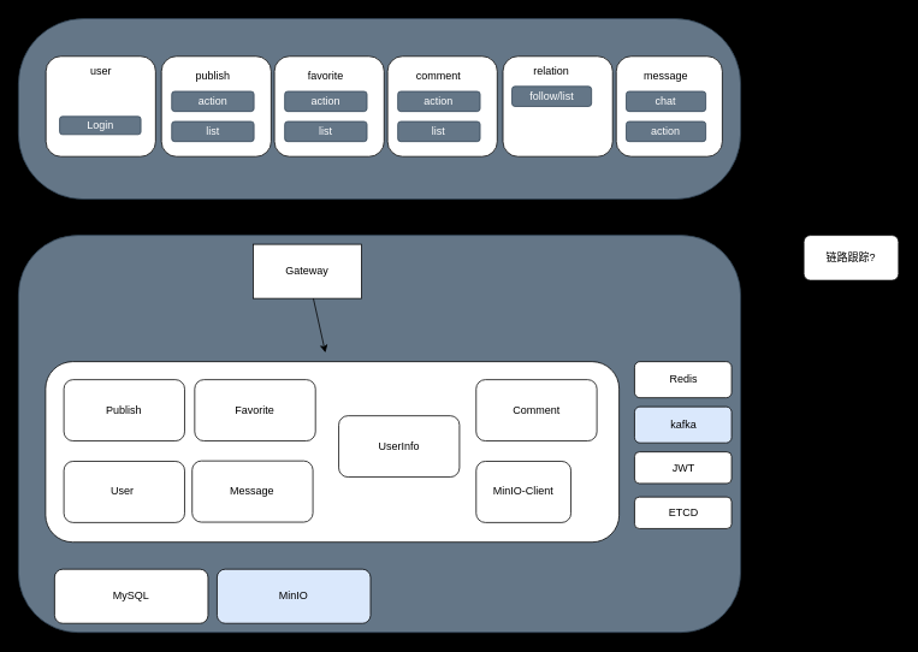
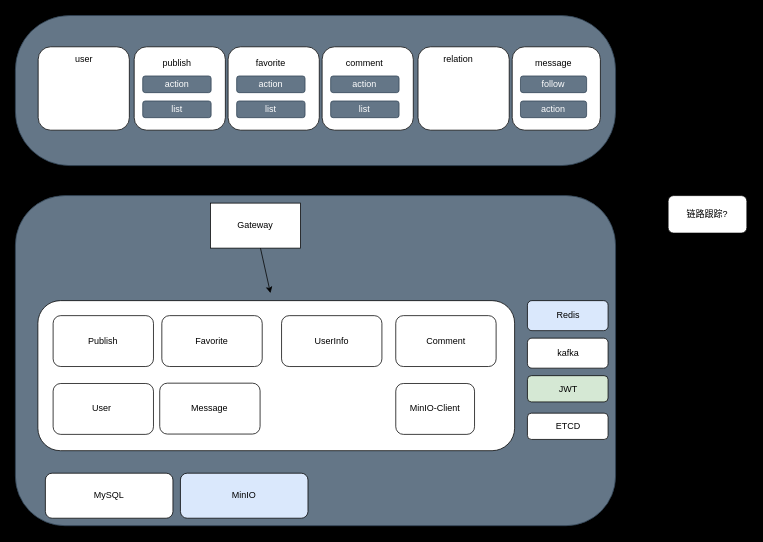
  <mxCell id="0" />
  <mxCell id="1" parent="0" />
  <mxCell id="2" value="" style="rounded=1;whiteSpace=wrap;html=1;fillColor=#647687;strokeColor=#314354;fontColor=#ffffff;" parent="1" vertex="1"><mxGeometry x="20" y="260" width="800" height="440" as="geometry" /></mxCell>
  <mxCell id="3" value="MySQL" style="rounded=1;whiteSpace=wrap;html=1;" parent="1" vertex="1"><mxGeometry y="630" width="170" height="60" as="geometry" x="60" /></mxCell>
  <mxCell id="4" value="" style="group;rounded=1;arcSize=41;" parent="1" vertex="1" connectable="0"><mxGeometry x="20" y="20" width="800" height="200" as="geometry" /></mxCell>
  <mxCell id="5" value="" style="rounded=1;whiteSpace=wrap;html=1;glass=0;fillColor=#647687;strokeColor=#314354;fontColor=#ffffff;arcSize=36;" parent="4" vertex="1"><mxGeometry width="800" height="200" as="geometry" /></mxCell>
  <mxCell id="6" value="" style="group;rounded=1;" parent="4" vertex="1" connectable="0"><mxGeometry x="164.689" y="47.222" width="115.19" height="105.556" as="geometry" /></mxCell>
  <mxCell id="7" value="" style="rounded=1;whiteSpace=wrap;html=1;" parent="6" vertex="1"><mxGeometry x="-6.329" y="-5.556" width="121.519" height="111.111" as="geometry" /></mxCell>
  <mxCell id="8" value="list" style="rounded=1;whiteSpace=wrap;html=1;glass=0;fillColor=#647687;strokeColor=#314354;fontColor=#ffffff;" parent="6" vertex="1"><mxGeometry x="5.063" y="66.667" width="91.139" height="22.222" as="geometry" /></mxCell>
  <mxCell id="9" value="action" style="rounded=1;whiteSpace=wrap;html=1;glass=0;fillColor=#647687;strokeColor=#314354;fontColor=#ffffff;" parent="6" vertex="1"><mxGeometry x="5.063" y="33.333" width="91.139" height="22.222" as="geometry" /></mxCell>
  <mxCell id="10" value="publish" style="text;html=1;strokeColor=none;fillColor=none;align=center;verticalAlign=middle;whiteSpace=wrap;rounded=1;" parent="6" vertex="1"><mxGeometry x="20.253" width="60.759" height="33.333" as="geometry" /></mxCell>
  <mxCell id="11" value="" style="group;rounded=1;" parent="4" vertex="1" connectable="0"><mxGeometry x="30.38" y="41.667" width="121.519" height="111.111" as="geometry" /></mxCell>
  <mxCell id="12" value="" style="rounded=1;whiteSpace=wrap;html=1;" parent="11" vertex="1"><mxGeometry width="121.519" height="111.111" as="geometry" /></mxCell>
- <mxCell id="13" value="Login" style="rounded=1;whiteSpace=wrap;html=1;glass=0;fillColor=#647687;strokeColor=#314354;fontColor=#ffffff;gradientColor=none;aspect=fixed;" parent="11" vertex="1"><mxGeometry x="15.19" y="66.667" width="90" height="20" as="geometry" /></mxCell>
  <mxCell id="14" value="user" style="text;html=1;strokeColor=none;fillColor=none;align=center;verticalAlign=middle;whiteSpace=wrap;rounded=1;" parent="11" vertex="1"><mxGeometry x="30.38" width="60.759" height="33.333" as="geometry" /></mxCell>
  <mxCell id="15" value="" style="group;rounded=1;" parent="4" vertex="1" connectable="0"><mxGeometry x="289.873" y="47.222" width="115.19" height="105.556" as="geometry" /></mxCell>
  <mxCell id="16" value="" style="rounded=1;whiteSpace=wrap;html=1;" parent="15" vertex="1"><mxGeometry x="-6.329" y="-5.556" width="121.519" height="111.111" as="geometry" /></mxCell>
  <mxCell id="17" value="list" style="rounded=1;whiteSpace=wrap;html=1;glass=0;fillColor=#647687;strokeColor=#314354;fontColor=#ffffff;" parent="15" vertex="1"><mxGeometry x="5.063" y="66.667" width="91.139" height="22.222" as="geometry" /></mxCell>
  <mxCell id="18" value="action" style="rounded=1;whiteSpace=wrap;html=1;glass=0;fillColor=#647687;strokeColor=#314354;fontColor=#ffffff;" parent="15" vertex="1"><mxGeometry x="5.063" y="33.333" width="91.139" height="22.222" as="geometry" /></mxCell>
  <mxCell id="19" value="favorite" style="text;html=1;strokeColor=none;fillColor=none;align=center;verticalAlign=middle;whiteSpace=wrap;rounded=1;" parent="15" vertex="1"><mxGeometry x="20.253" width="60.759" height="33.333" as="geometry" /></mxCell>
  <mxCell id="20" value="" style="group;rounded=1;" parent="4" vertex="1" connectable="0"><mxGeometry x="668.354" y="47.222" width="111.392" height="105.556" as="geometry" /></mxCell>
  <mxCell id="21" value="" style="rounded=1;whiteSpace=wrap;html=1;" parent="20" vertex="1"><mxGeometry x="-6.12" y="-5.556" width="117.513" height="111.111" as="geometry" /></mxCell>
  <mxCell id="22" value="action" style="rounded=1;whiteSpace=wrap;html=1;glass=0;fillColor=#647687;strokeColor=#314354;fontColor=#ffffff;" parent="20" vertex="1"><mxGeometry x="4.896" y="66.667" width="88.135" height="22.222" as="geometry" /></mxCell>
- <mxCell id="23" value="chat" style="rounded=1;whiteSpace=wrap;html=1;glass=0;fillColor=#647687;strokeColor=#314354;fontColor=#ffffff;" parent="20" vertex="1"><mxGeometry x="4.896" y="33.333" width="88.135" height="22.222" as="geometry" /></mxCell>
+ <mxCell id="23" value="follow" style="rounded=1;whiteSpace=wrap;html=1;glass=0;fillColor=#647687;strokeColor=#314354;fontColor=#ffffff;" parent="20" vertex="1"><mxGeometry x="4.896" y="33.333" width="88.135" height="22.222" as="geometry" /></mxCell>
  <mxCell id="24" value="message" style="text;html=1;strokeColor=none;fillColor=none;align=center;verticalAlign=middle;whiteSpace=wrap;rounded=1;" parent="20" vertex="1"><mxGeometry x="19.585" width="58.756" height="33.333" as="geometry" /></mxCell>
  <mxCell id="25" value="" style="group;rounded=1;" parent="4" vertex="1" connectable="0"><mxGeometry x="415.19" y="47.222" width="324.051" height="144.444" as="geometry" /></mxCell>
  <mxCell id="26" value="" style="rounded=1;whiteSpace=wrap;html=1;" parent="25" vertex="1"><mxGeometry x="-6.329" y="-5.556" width="121.519" height="111.111" as="geometry" /></mxCell>
  <mxCell id="27" value="list" style="rounded=1;whiteSpace=wrap;html=1;glass=0;fillColor=#647687;strokeColor=#314354;fontColor=#ffffff;" parent="25" vertex="1"><mxGeometry x="5.063" y="66.667" width="91.139" height="22.222" as="geometry" /></mxCell>
  <mxCell id="28" value="action" style="rounded=1;whiteSpace=wrap;html=1;glass=0;fillColor=#647687;strokeColor=#314354;fontColor=#ffffff;" parent="25" vertex="1"><mxGeometry x="5.063" y="33.333" width="91.139" height="22.222" as="geometry" /></mxCell>
  <mxCell id="29" value="comment" style="text;html=1;strokeColor=none;fillColor=none;align=center;verticalAlign=middle;whiteSpace=wrap;rounded=1;" parent="25" vertex="1"><mxGeometry x="20.253" width="60.759" height="33.333" as="geometry" /></mxCell>
  <mxCell id="30" value="" style="group;rounded=1;" parent="4" vertex="1" connectable="0"><mxGeometry x="536.709" y="41.667" width="121.519" height="111.111" as="geometry" /></mxCell>
  <mxCell id="31" value="" style="rounded=1;whiteSpace=wrap;html=1;" parent="30" vertex="1"><mxGeometry width="121.519" height="111.111" as="geometry" /></mxCell>
  <mxCell id="32" value="" style="group;rounded=1;" parent="30" vertex="1" connectable="0"><mxGeometry x="5.063" width="111.392" height="105.556" as="geometry" /></mxCell>
  <mxCell id="33" value="" style="group;rounded=1;" parent="32" vertex="1" connectable="0"><mxGeometry x="4.896" width="102.82" height="100" as="geometry" /></mxCell>
- <mxCell id="34" value="follow/list" style="rounded=1;whiteSpace=wrap;html=1;glass=0;fillColor=#647687;strokeColor=#314354;fontColor=#ffffff;" parent="33" vertex="1"><mxGeometry y="33.333" width="88.135" height="22.222" as="geometry" /></mxCell>
  <mxCell id="35" value="relation" style="text;html=1;strokeColor=none;fillColor=none;align=center;verticalAlign=middle;whiteSpace=wrap;rounded=1;" parent="33" vertex="1"><mxGeometry x="14.689" width="58.756" height="33.333" as="geometry" /></mxCell>
  <mxCell id="36" value="" style="group" parent="1" vertex="1" connectable="0"><mxGeometry x="50" y="400" width="680" height="260" as="geometry" /></mxCell>
  <mxCell id="37" value="" style="rounded=1;whiteSpace=wrap;html=1;" parent="36" vertex="1"><mxGeometry width="635.41" height="200" as="geometry" /></mxCell>
  <mxCell id="38" value="" style="group" parent="36" vertex="1" connectable="0"><mxGeometry x="20.299" y="20.003" width="646.557" height="226.087" as="geometry" /></mxCell>
  <mxCell id="39" value="User&amp;nbsp;" style="rounded=1;whiteSpace=wrap;html=1;" parent="38" vertex="1"><mxGeometry y="90.435" width="133.77" height="67.826" as="geometry" /></mxCell>
  <mxCell id="40" value="Publish" style="rounded=1;whiteSpace=wrap;html=1;" parent="38" vertex="1"><mxGeometry width="133.77" height="67.826" as="geometry" /></mxCell>
  <mxCell id="41" value="Favorite" style="rounded=1;whiteSpace=wrap;html=1;" parent="38" vertex="1"><mxGeometry x="144.918" width="133.77" height="67.826" as="geometry" /></mxCell>
  <mxCell id="42" value="MinIO-Client" style="rounded=1;whiteSpace=wrap;html=1;" parent="38" vertex="1"><mxGeometry x="456.717" y="90.435" width="105" height="67.826" as="geometry" /></mxCell>
  <mxCell id="43" value="Message" style="rounded=1;whiteSpace=wrap;html=1;" parent="36" vertex="1"><mxGeometry x="162.393" y="110.003" width="133.77" height="67.826" as="geometry" /></mxCell>
- <mxCell id="44" value="UserInfo" style="rounded=1;whiteSpace=wrap;html=1;" parent="36" vertex="1"><mxGeometry x="324.784" y="60.008" width="133.77" height="67.826" as="geometry" /></mxCell>
+ <mxCell id="44" value="UserInfo" style="rounded=1;whiteSpace=wrap;html=1;" parent="36" vertex="1"><mxGeometry x="324.784" y="20.008" width="133.77" height="67.826" as="geometry" /></mxCell>
  <mxCell id="45" value="Comment" style="rounded=1;whiteSpace=wrap;html=1;" parent="36" vertex="1"><mxGeometry x="477.01" y="20.003" width="133.77" height="67.826" as="geometry" /></mxCell>
  <mxCell id="46" value="链路跟踪?" style="rounded=1;whiteSpace=wrap;html=1;glass=0;" parent="1" vertex="1"><mxGeometry x="890" y="260" width="105" height="50" as="geometry" /></mxCell>
  <mxCell id="47" value="MinIO" style="rounded=1;whiteSpace=wrap;html=1;glass=0;fillColor=#dae8fc;" parent="1" vertex="1"><mxGeometry x="240" y="630" width="170" height="60" as="geometry" /></mxCell>
- <mxCell id="48" value="JWT" style="rounded=1;whiteSpace=wrap;html=1;glass=0;" parent="1" vertex="1"><mxGeometry x="702.5" y="500" width="107.5" height="35" as="geometry" /></mxCell>
- <mxCell id="49" value="Redis" style="rounded=1;whiteSpace=wrap;html=1;glass=0;" parent="1" vertex="1"><mxGeometry x="702.5" y="400" width="107.5" height="40" as="geometry" /></mxCell>
+ <mxCell id="48" value="JWT" style="rounded=1;whiteSpace=wrap;html=1;glass=0;fillColor=#d5e8d4;" parent="1" vertex="1"><mxGeometry x="702.5" y="500" width="107.5" height="35" as="geometry" /></mxCell>
+ <mxCell id="49" value="Redis" style="rounded=1;whiteSpace=wrap;html=1;glass=0;fillColor=#dae8fc;" parent="1" vertex="1"><mxGeometry x="702.5" y="400" width="107.5" height="40" as="geometry" /></mxCell>
  <mxCell id="50" value="Gateway" style="rounded=0;whiteSpace=wrap;html=1;" vertex="1" parent="1"><mxGeometry x="280" y="270" width="120" height="60" as="geometry" /></mxCell>
  <mxCell id="51" value="" style="endArrow=classic;html=1;rounded=0;" edge="1" parent="1" source="50"><mxGeometry width="50" height="50" relative="1" as="geometry"><mxPoint x="400" y="460" as="sourcePoint" /><mxPoint x="360" y="390" as="targetPoint" /></mxGeometry></mxCell>
- <mxCell id="52" value="kafka" style="rounded=1;whiteSpace=wrap;html=1;glass=0;fillColor=#dae8fc;" parent="1" vertex="1"><mxGeometry x="702.5" y="450" width="107.5" height="40" as="geometry" /></mxCell>
+ <mxCell id="52" value="kafka" style="rounded=1;whiteSpace=wrap;html=1;glass=0;" parent="1" vertex="1"><mxGeometry x="702.5" y="450" width="107.5" height="40" as="geometry" /></mxCell>
  <mxCell id="53" value="ETCD" style="rounded=1;whiteSpace=wrap;html=1;glass=0;" vertex="1" parent="1"><mxGeometry x="702.5" y="550" width="107.5" height="35" as="geometry" /></mxCell>
